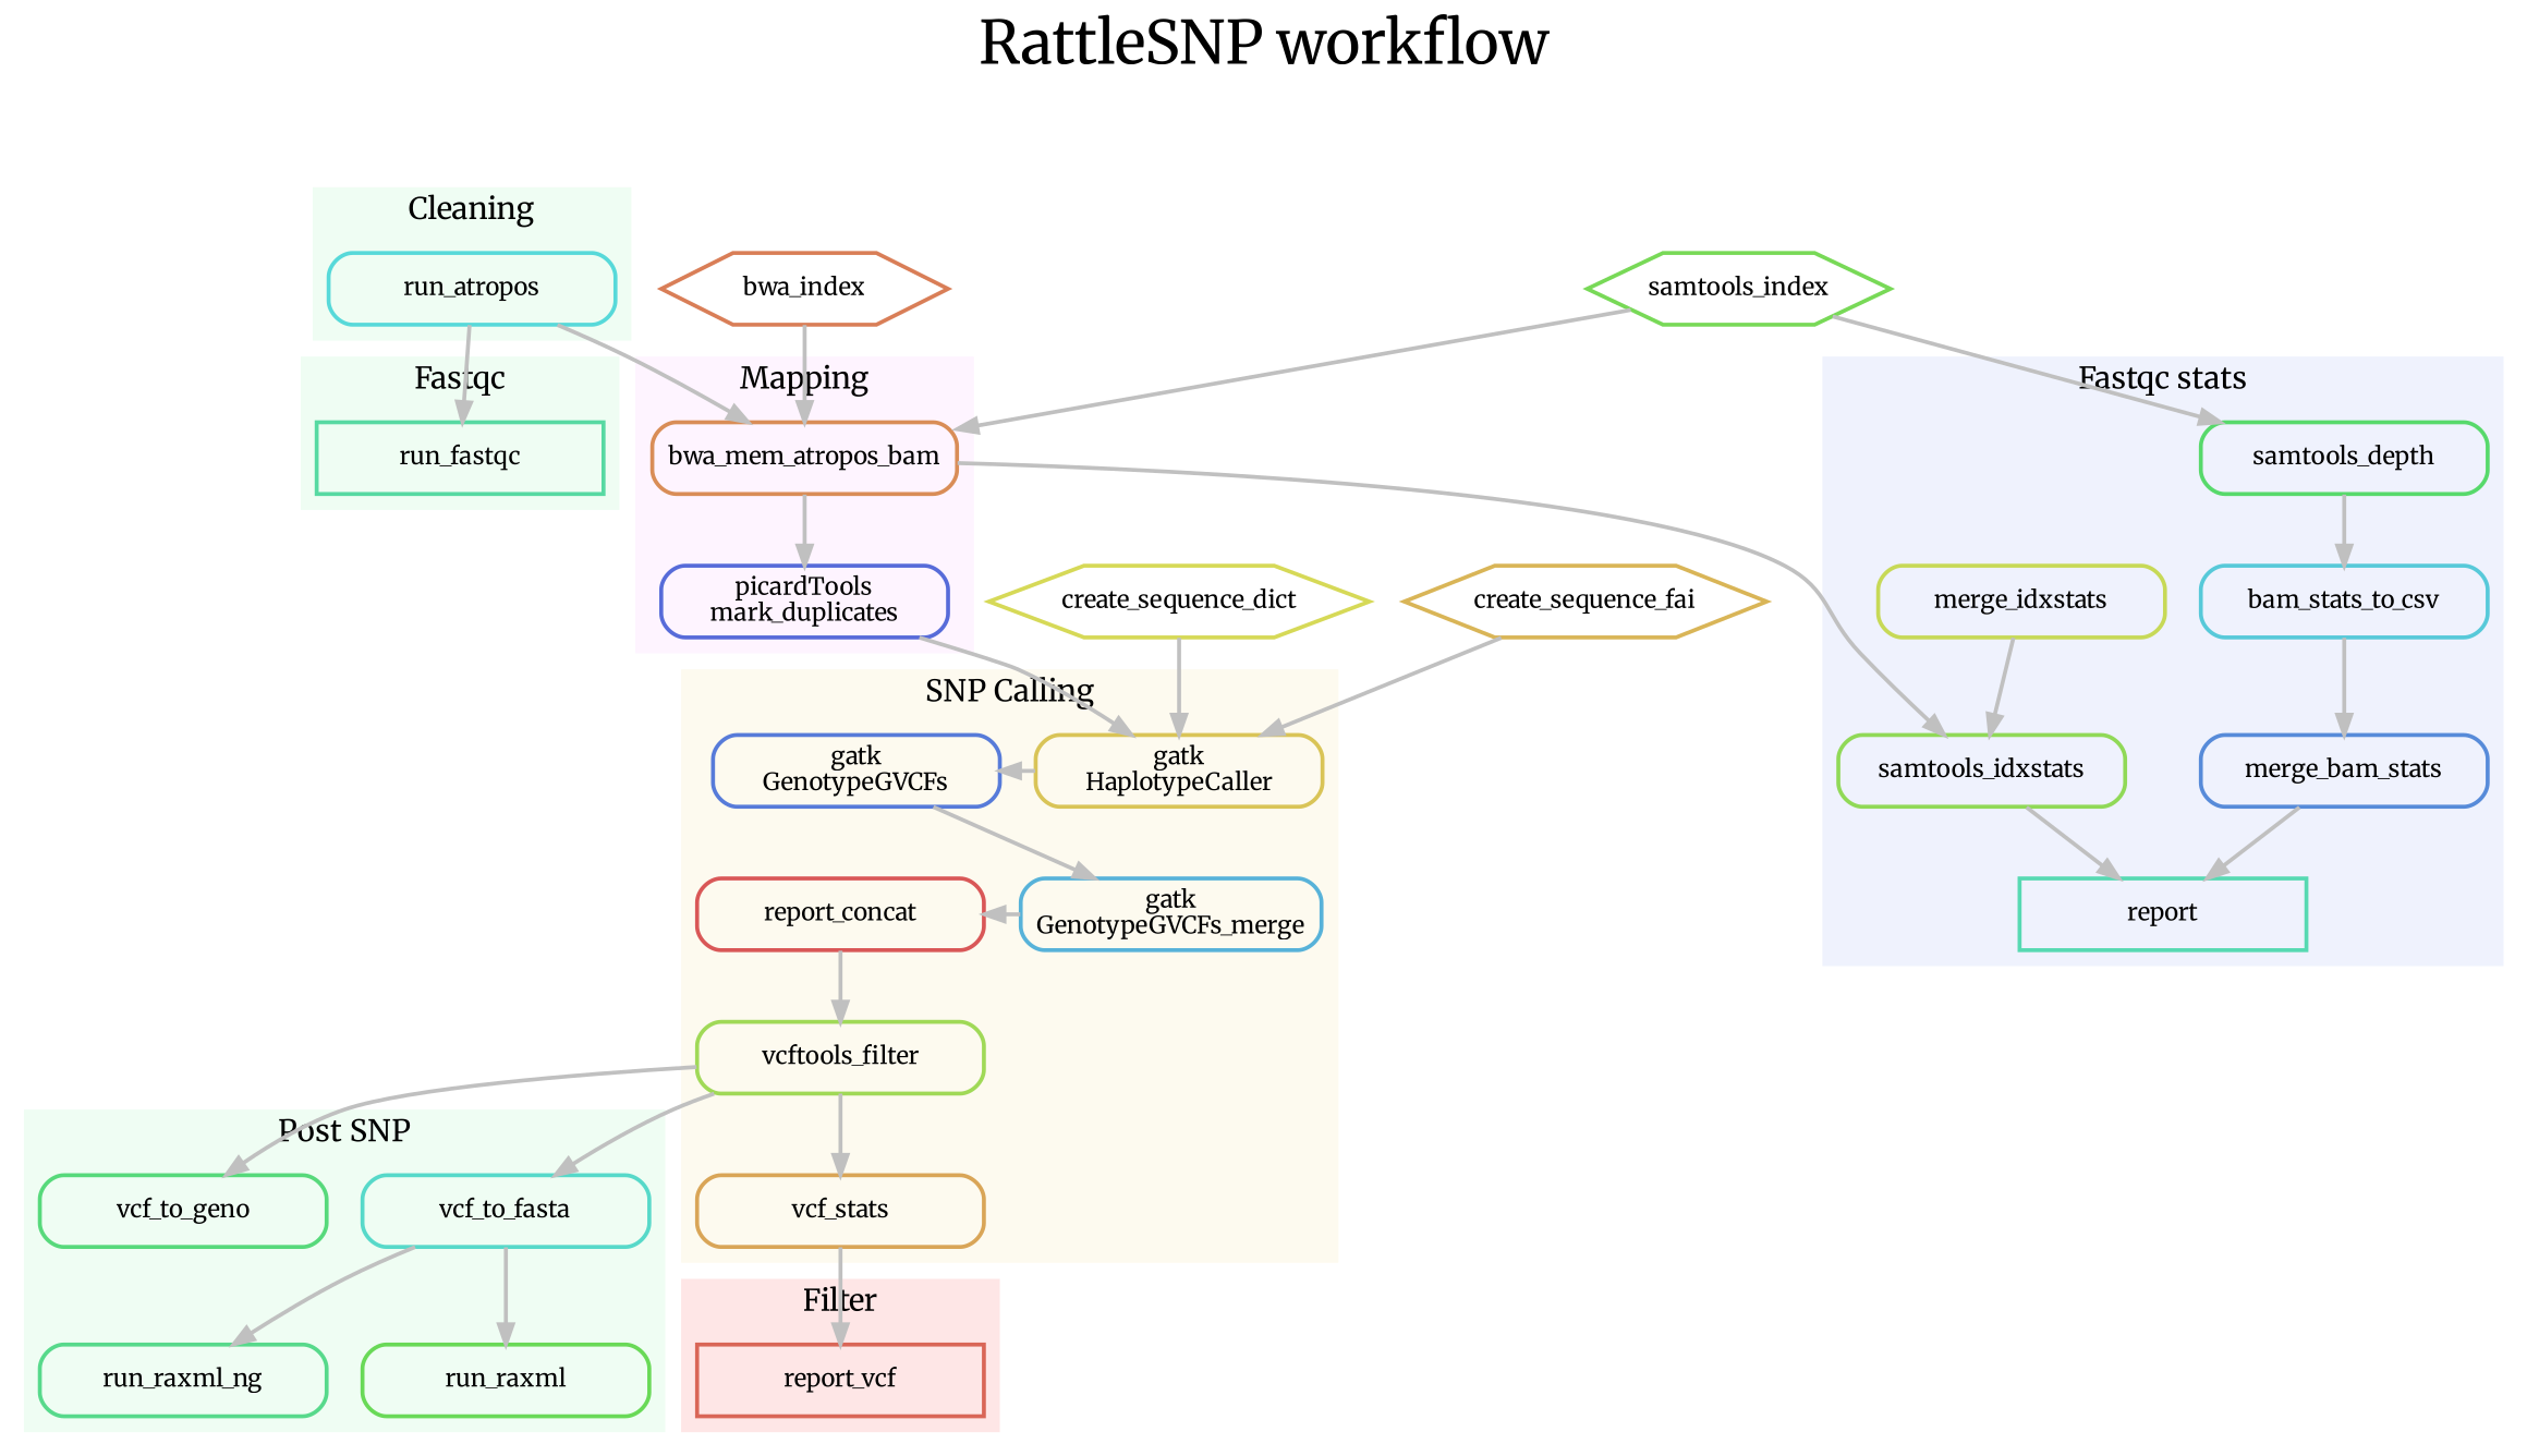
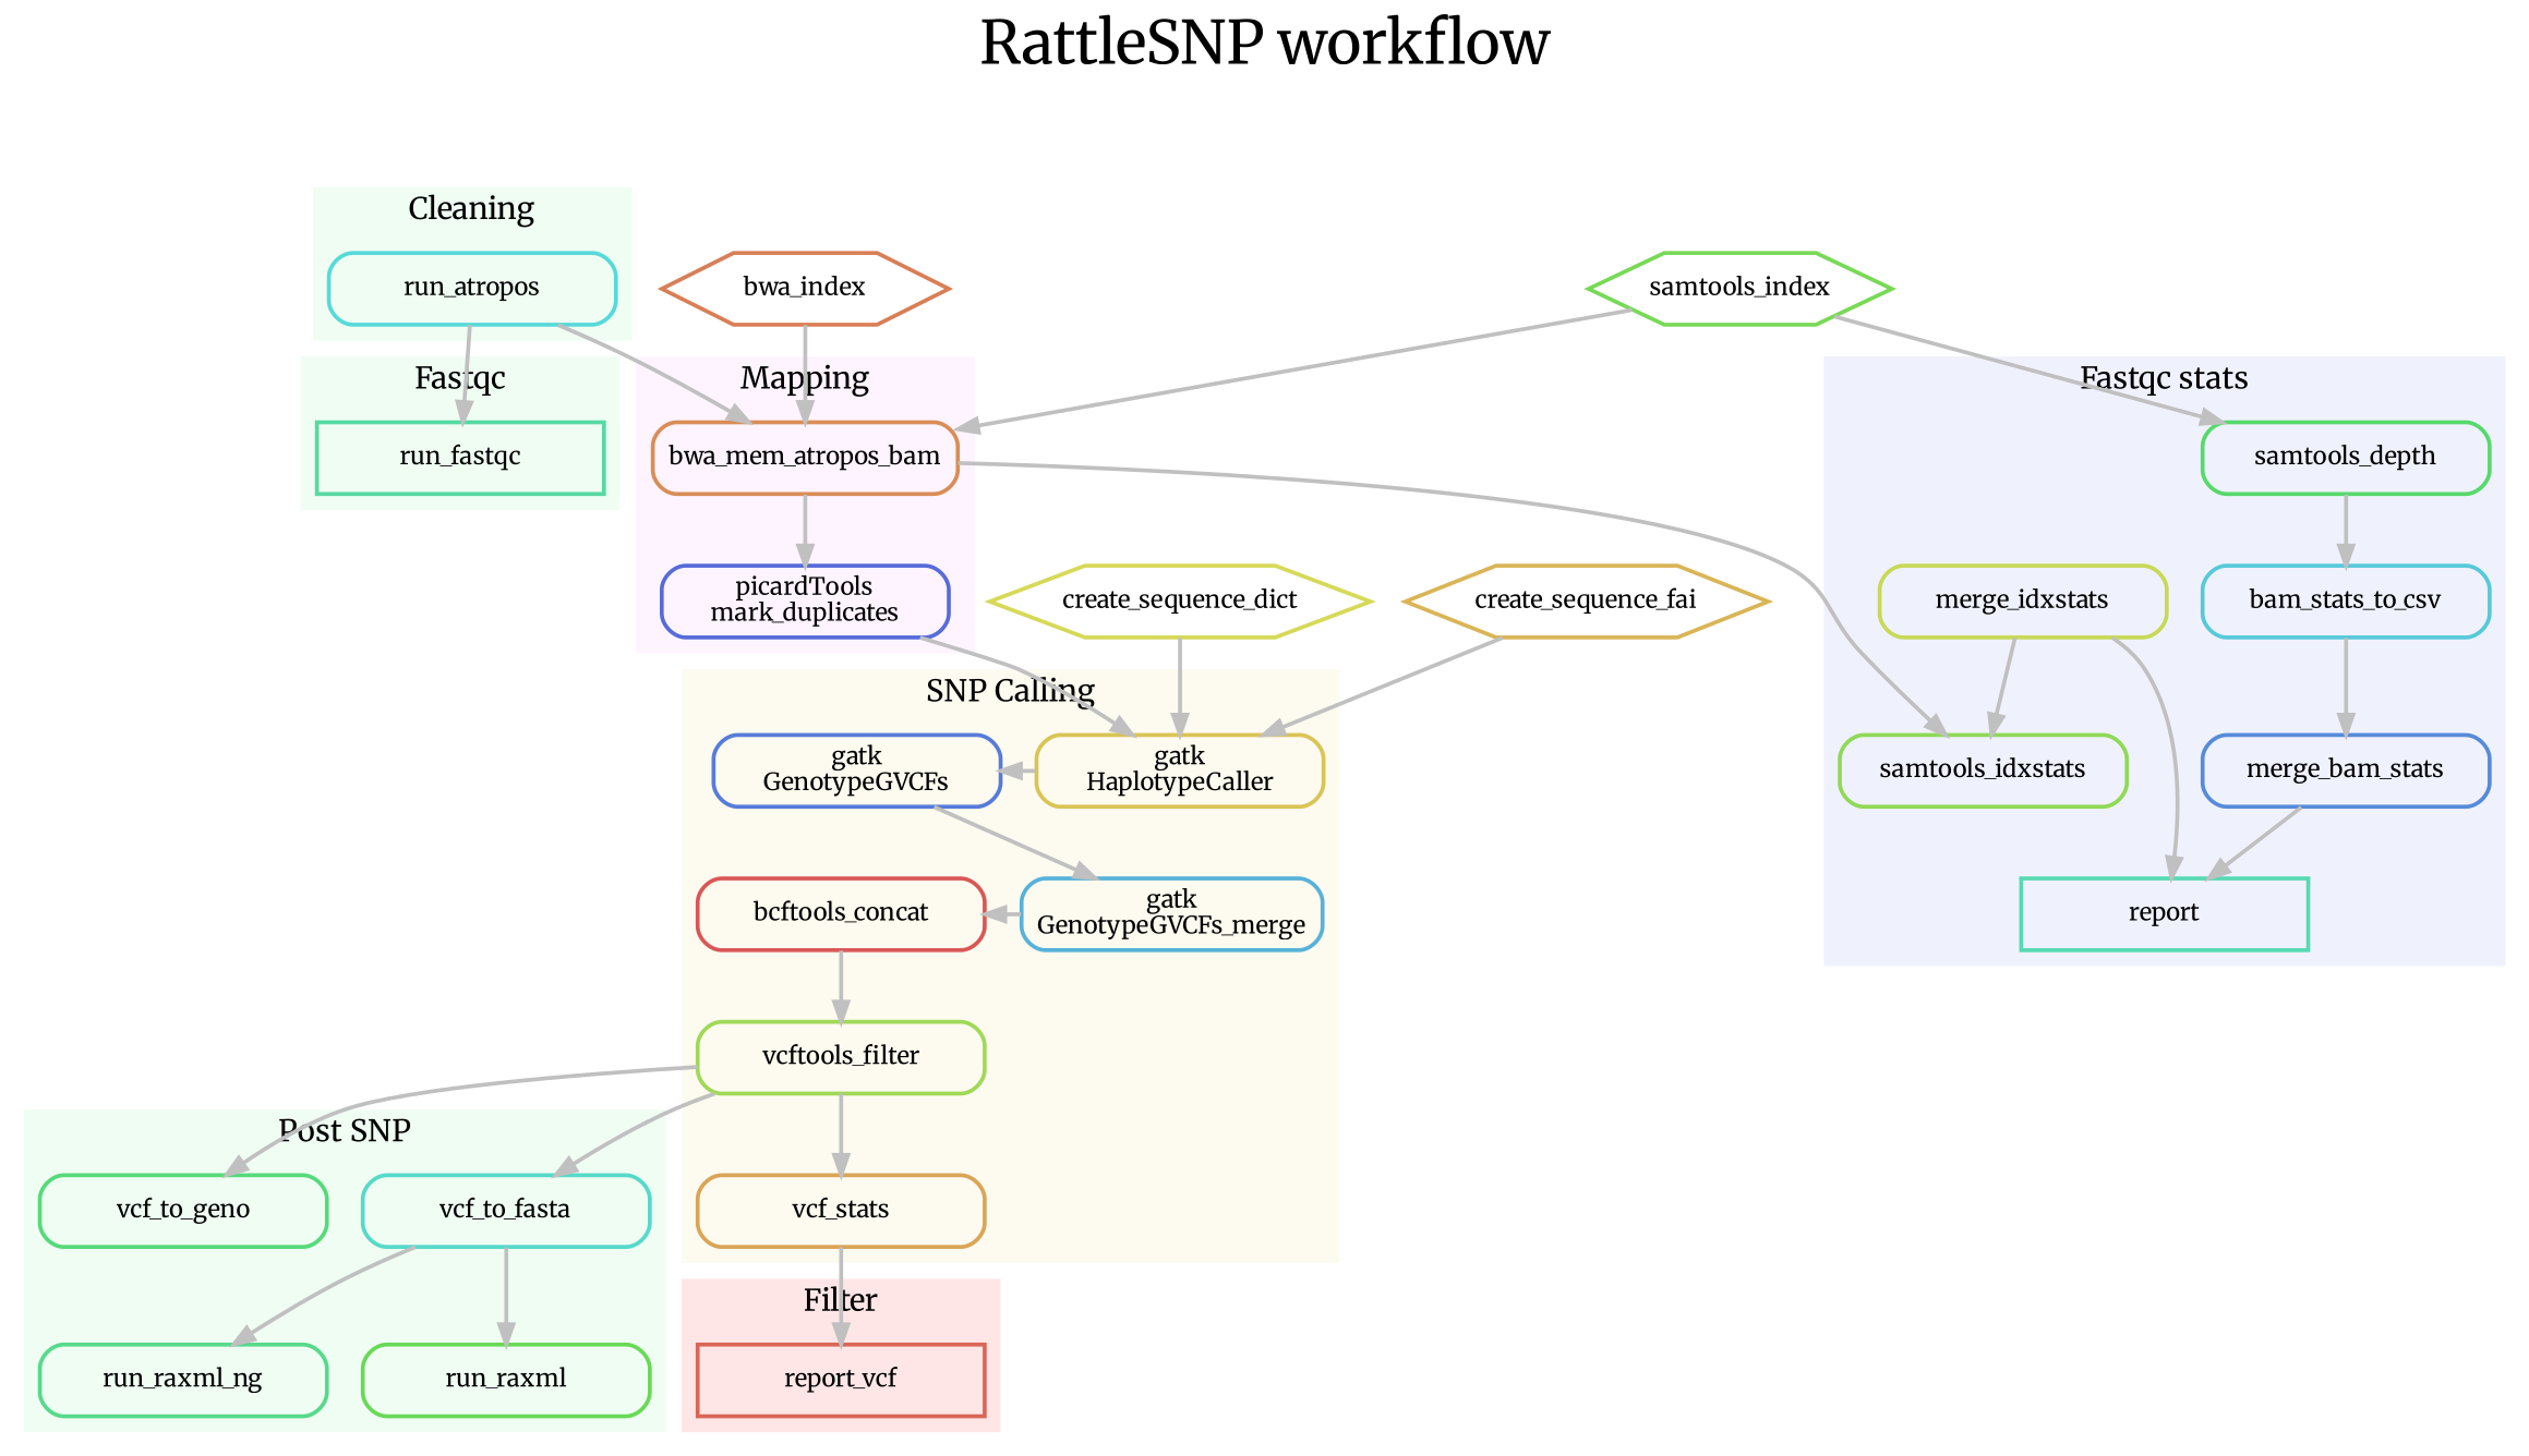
  digraph {
    bgcolor=white
    clusterrank=local
    color=invis
    compound=true
    concentrate=true
    constraint=true
    fontname=Merriweather
    fontsize=30
    label="RattleSNP workflow"
    labelloc=t
    rankdir=TB
    node [fixedsize=false fontname=Merriweather fontsize=12 heigh=4 penwidth=2 shape=box style=rounded]
    edge [color=grey fontname=Merriweather penwidth=2]
    n1 [color="0.43 0.6 0.85" label=run_fastqc width=2 style=""]
    n2 [color="0.50 0.6 0.85" label=run_atropos width=2]
    n3 [color="0.07 0.6 0.85" group=mapping label=bwa_mem_atropos_bam width=2]
    n4 [color="0.64 0.6 0.85" group=mapping label="picardTools\nmark_duplicates" width=2]
    n5 [color="0.45 0.6 0.85" group=mappingstats label=report width=2 style=""]
    n6 [color="0.60 0.6 0.85" group=mappingstats label=merge_bam_stats width=2]
    n7 [color="0.52 0.6 0.85" group=mappingstats label=bam_stats_to_csv width=2]
    n8 [color="0.36 0.6 0.85" group=mappingstats label=samtools_depth width=2]
    n9 [color="0.19 0.6 0.85" group=mappingstats label=merge_idxstats width=2]
    n10 [color="0.26 0.6 0.85" group=mappingstats label=samtools_idxstats width=2]
-   n11 [color="0.00 0.6 0.85" label=report_concat width=2]
+   n11 [color="0.00 0.6 0.85" label=bcftools_concat width=2]
    n12 [color="0.55 0.6 0.85" label="gatk\nGenotypeGVCFs_merge" width=2]
    n13 [color="0.62 0.6 0.85" label="gatk\nGenotypeGVCFs" width=2]
    n14 [color="0.14 0.6 0.85" label="gatk\nHaplotypeCaller" width=2]
    n15 [color="0.10 0.6 0.85" label=vcf_stats width=2]
    n16 [color="0.24 0.6 0.85" label=vcftools_filter width=2]
    n17 [color="0.02 0.6 0.85" label=report_vcf width=2 style=""]
    n18 [color="0.38 0.6 0.85" label=vcf_to_geno width=2]
    n19 [color="0.31 0.6 0.85" label=run_raxml width=2]
    n20 [color="0.48 0.6 0.85" label=vcf_to_fasta width=2]
    n21 [color="0.40 0.6 0.85" label=run_raxml_ng width=2]
    n22 [color="0.05 0.6 0.85" label=bwa_index shape=hexagon width=2 style=""]
    n23 [color="0.29 0.6 0.85" label=samtools_index shape=hexagon width=2 style=""]
    n24 [color="0.17 0.6 0.85" label=create_sequence_dict shape=hexagon width=2 style=""]
    n25 [color="0.12 0.6 0.85" label=create_sequence_fai shape=hexagon width=2 style=""]
    subgraph cluster_1 {
      bgcolor="#5ef38a19"
      fontsize=15
      label=Fastqc
      n1
    }
    subgraph cluster_2 {
      bgcolor="#5ef38a19"
      fontsize=15
      label=Cleaning
      n2
    }
    subgraph cluster_3 {
      bgcolor="#f48fff19"
      fontsize=15
      label=Mapping
      n3
      n4
    }
    subgraph cluster_4 {
      bgcolor="#5e81f319"
      fontsize=15
      label="Fastqc stats"
      n5
      n6
      n7
      n8
      n9
      n10
    }
    subgraph cluster_5 {
      bgcolor="#f3d55e19"
      fontsize=15
      label="SNP Calling"
      n15
      n16
      subgraph sub_6 {
        bgcolor="#f3d55e19"
        fontsize=15
        label="SNP Calling"
        rank=same
        n11
        n12
      }
      subgraph sub_7 {
        bgcolor="#f3d55e19"
        fontsize=15
        label="SNP Calling"
        rank=same
        n13
        n14
      }
    }
    subgraph cluster_8 {
      bgcolor="#f5000019"
      fontsize=15
      label=Filter
      n17
    }
    subgraph cluster_9 {
      bgcolor="#5ef38a19"
      fontsize=15
      label="Post SNP"
      n18
      n19
      n20
      n21
    }
    n2 -> n1
    n2 -> n3
    n3 -> n4
    n3 -> n10
    n4 -> n11 [color=invis]
    n4 -> n12 [color=invis]
    n4 -> n13 [color=invis]
    n4 -> n14
    n6 -> n5
    n7 -> n6
    n8 -> n7
-   n10 -> n5
+   n9 -> n5
    n9 -> n10
    n11 -> n16
    n12 -> n11
    n13 -> n12
    n14 -> n13
    n15 -> n17
    n16 -> n15
    n16 -> n18
    n16 -> n20
    n20 -> n19
    n20 -> n21
    n22 -> n3
    n23 -> n3
    n23 -> n8
    n24 -> n14
    n25 -> n14
  }
